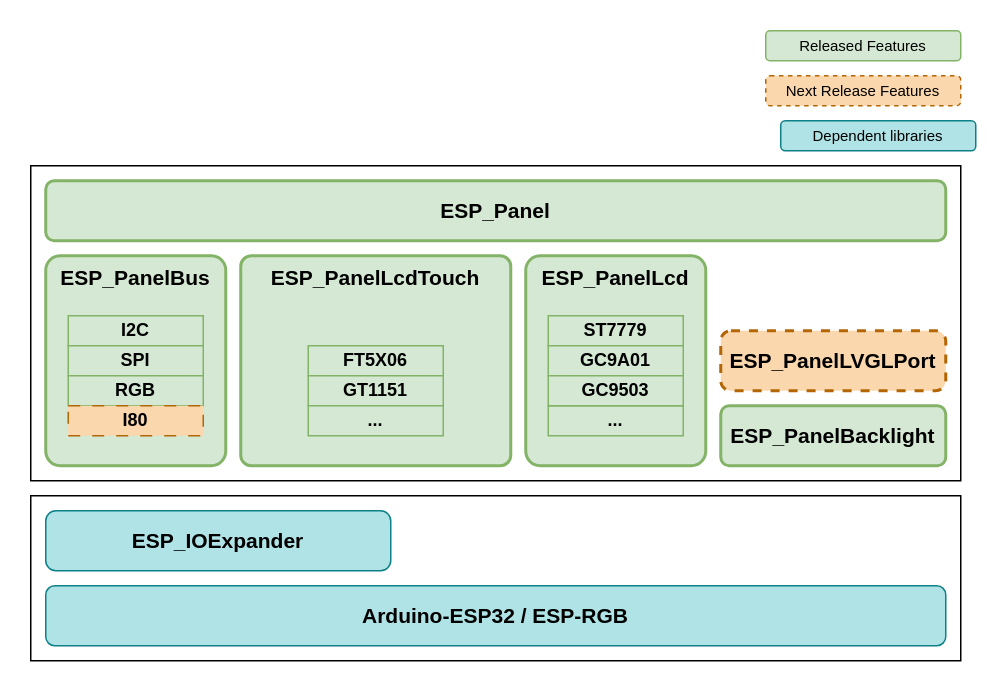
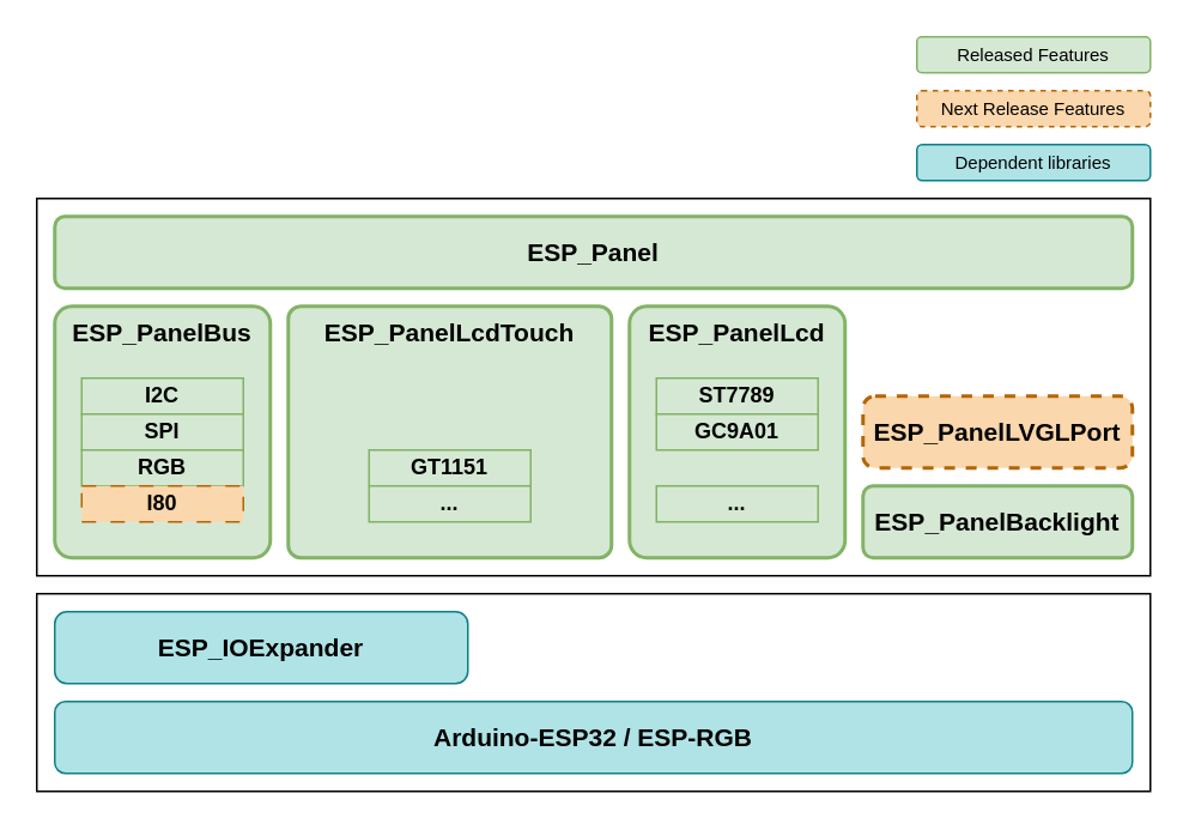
  <mxCell id="0" />
  <mxCell id="1" parent="0" />
  <mxCell id="2" value="" style="rounded=0;whiteSpace=wrap;html=1;labelBackgroundColor=none;fillColor=none;strokeColor=#000000;fontColor=#000000;fontSize=14;verticalAlign=top;" parent="1" vertex="1"><mxGeometry x="20" y="330" width="620" height="110" as="geometry" /></mxCell>
  <mxCell id="3" value="" style="rounded=0;whiteSpace=wrap;html=1;labelBackgroundColor=none;fillColor=none;strokeColor=#000000;fontColor=#000000;fontSize=14;verticalAlign=top;" parent="1" vertex="1"><mxGeometry x="20" y="110" width="620" height="210" as="geometry" /></mxCell>
  <mxCell id="4" value="&lt;b style=&quot;font-size: 14px;&quot;&gt;Arduino-ESP32 / ESP-RGB&lt;/b&gt;" style="rounded=1;whiteSpace=wrap;html=1;labelBackgroundColor=none;fillColor=#b0e3e6;strokeColor=#0e8088;fontColor=#000000;fontSize=14;" parent="1" vertex="1"><mxGeometry x="30" y="390" width="600" height="40" as="geometry" /></mxCell>
  <mxCell id="5" value="&lt;b style=&quot;font-size: 14px;&quot;&gt;ESP_PanelBus&lt;/b&gt;" style="rounded=1;whiteSpace=wrap;html=1;verticalAlign=top;fillColor=#d5e8d4;strokeColor=#82b366;fontColor=#000000;fontSize=14;gradientColor=none;arcSize=8;strokeWidth=2;" parent="1" vertex="1"><mxGeometry x="30" y="170" width="120" height="140" as="geometry" /></mxCell>
  <mxCell id="6" value="&lt;b&gt;I2C&lt;/b&gt;" style="rounded=0;whiteSpace=wrap;html=1;verticalAlign=middle;fillColor=#D5E8D4;strokeColor=#82B366;fontColor=#000000;" parent="1" vertex="1"><mxGeometry x="45" y="210" width="90" height="20" as="geometry" /></mxCell>
  <mxCell id="7" value="&lt;b&gt;SPI&lt;/b&gt;" style="rounded=0;whiteSpace=wrap;html=1;verticalAlign=middle;fillColor=#D5E8D4;strokeColor=#82B366;fontColor=#000000;" parent="1" vertex="1"><mxGeometry x="45" y="230" width="90" height="20" as="geometry" /></mxCell>
  <mxCell id="8" value="&lt;b&gt;RGB&lt;br&gt;&lt;/b&gt;" style="rounded=0;whiteSpace=wrap;html=1;verticalAlign=middle;fillColor=#d5e8d4;strokeColor=#82b366;fontColor=#000000;" parent="1" vertex="1"><mxGeometry x="45" y="250" width="90" height="20" as="geometry" /></mxCell>
  <mxCell id="9" value="&lt;b style=&quot;font-size: 14px;&quot;&gt;ESP_PanelLcdTouch&lt;/b&gt;" style="rounded=1;whiteSpace=wrap;html=1;verticalAlign=top;fillColor=#d5e8d4;strokeColor=#82b366;fontColor=#000000;fontSize=14;gradientColor=none;arcSize=5;strokeWidth=2;" parent="1" vertex="1"><mxGeometry x="160" y="170" width="180" height="140" as="geometry" /></mxCell>
- <mxCell id="10" value="&lt;b&gt;FT5X06&lt;/b&gt;" style="rounded=0;whiteSpace=wrap;html=1;verticalAlign=middle;fillColor=#D5E8D4;strokeColor=#82B366;fontColor=#000000;" parent="1" vertex="1"><mxGeometry x="205" y="230" width="90" height="20" as="geometry" /></mxCell>
  <mxCell id="11" value="&lt;b&gt;GT1151&lt;br&gt;&lt;/b&gt;" style="rounded=0;whiteSpace=wrap;html=1;verticalAlign=middle;fillColor=#D5E8D4;strokeColor=#82B366;fontColor=#000000;" parent="1" vertex="1"><mxGeometry x="205" y="250" width="90" height="20" as="geometry" /></mxCell>
  <mxCell id="12" value="&lt;b&gt;...&lt;br&gt;&lt;/b&gt;" style="rounded=0;whiteSpace=wrap;html=1;verticalAlign=middle;fillColor=#D5E8D4;strokeColor=#82B366;fontColor=#000000;" parent="1" vertex="1"><mxGeometry x="205" y="270" width="90" height="20" as="geometry" /></mxCell>
  <mxCell id="13" value="&lt;b style=&quot;font-size: 14px;&quot;&gt;ESP_PanelBacklight&lt;/b&gt;" style="rounded=1;whiteSpace=wrap;html=1;verticalAlign=middle;fillColor=#d5e8d4;strokeColor=#82b366;fontColor=#000000;fontSize=14;gradientColor=none;arcSize=14;strokeWidth=2;" parent="1" vertex="1"><mxGeometry x="480" y="270" width="150" height="40" as="geometry" /></mxCell>
  <mxCell id="14" value="&lt;b style=&quot;font-size: 14px;&quot;&gt;ESP_PanelLVGLPort&lt;/b&gt;" style="rounded=1;whiteSpace=wrap;html=1;verticalAlign=middle;fillColor=#fad7ac;strokeColor=#b46504;fontSize=14;arcSize=17;dashed=1;strokeWidth=2;fontColor=#000000;" parent="1" vertex="1"><mxGeometry x="480" y="220" width="150" height="40" as="geometry" /></mxCell>
  <mxCell id="15" value="&lt;b style=&quot;font-size: 14px;&quot;&gt;ESP_Panel&lt;/b&gt;" style="rounded=1;whiteSpace=wrap;html=1;verticalAlign=middle;fillColor=#d5e8d4;strokeColor=#82b366;fontColor=#000000;fontSize=14;gradientColor=none;arcSize=14;strokeWidth=2;" parent="1" vertex="1"><mxGeometry x="30" y="120" width="600" height="40" as="geometry" /></mxCell>
  <mxCell id="16" value="&lt;span style=&quot;&quot;&gt;&lt;font style=&quot;font-size: 10px;&quot;&gt;Released Features&lt;/font&gt;&lt;/span&gt;" style="rounded=1;whiteSpace=wrap;html=1;verticalAlign=middle;fillColor=#d5e8d4;strokeColor=#82b366;fontColor=#000000;fontSize=11;gradientColor=none;arcSize=14;fontStyle=0" parent="1" vertex="1"><mxGeometry x="510" y="20" width="130" height="20" as="geometry" /></mxCell>
  <mxCell id="17" value="&lt;span style=&quot;font-size: 10px;&quot;&gt;Next Release Features&lt;/span&gt;" style="rounded=1;whiteSpace=wrap;html=1;verticalAlign=middle;fillColor=#fad7ac;strokeColor=#b46504;fontSize=10;arcSize=14;fontColor=#000000;dashed=1;fontStyle=0" parent="1" vertex="1"><mxGeometry x="510" y="50" width="130" height="20" as="geometry" /></mxCell>
- <mxCell id="18" value="Dependent libraries" style="rounded=1;whiteSpace=wrap;html=1;labelBackgroundColor=none;fillColor=#b0e3e6;strokeColor=#0e8088;fontColor=#000000;fontSize=10;fontStyle=0" parent="1" vertex="1"><mxGeometry x="520" y="80" width="130" height="20" as="geometry" /></mxCell>
+ <mxCell id="18" value="Dependent libraries" style="rounded=1;whiteSpace=wrap;html=1;labelBackgroundColor=none;fillColor=#b0e3e6;strokeColor=#0e8088;fontColor=#000000;fontSize=10;fontStyle=0" parent="1" vertex="1"><mxGeometry x="510" y="80" width="130" height="20" as="geometry" /></mxCell>
  <mxCell id="19" value="&lt;b style=&quot;font-size: 14px;&quot;&gt;ESP_PanelLcd&lt;/b&gt;" style="rounded=1;whiteSpace=wrap;html=1;verticalAlign=top;fillColor=#d5e8d4;strokeColor=#82b366;fontColor=#000000;fontSize=14;gradientColor=none;arcSize=8;strokeWidth=2;" parent="1" vertex="1"><mxGeometry x="350" y="170" width="120" height="140" as="geometry" /></mxCell>
- <mxCell id="20" value="&lt;b&gt;ST7779&lt;/b&gt;" style="rounded=0;whiteSpace=wrap;html=1;verticalAlign=middle;fillColor=#D5E8D4;strokeColor=#82B366;fontColor=#000000;" parent="1" vertex="1"><mxGeometry x="365" y="210" width="90" height="20" as="geometry" /></mxCell>
+ <mxCell id="20" value="&lt;b&gt;ST7789&lt;/b&gt;" style="rounded=0;whiteSpace=wrap;html=1;verticalAlign=middle;fillColor=#D5E8D4;strokeColor=#82B366;fontColor=#000000;" parent="1" vertex="1"><mxGeometry x="365" y="210" width="90" height="20" as="geometry" /></mxCell>
  <mxCell id="21" value="&lt;b&gt;GC9A01&lt;br&gt;&lt;/b&gt;" style="rounded=0;whiteSpace=wrap;html=1;verticalAlign=middle;fillColor=#D5E8D4;strokeColor=#82B366;fontColor=#000000;" parent="1" vertex="1"><mxGeometry x="365" y="230" width="90" height="20" as="geometry" /></mxCell>
  <mxCell id="22" value="&lt;b&gt;...&lt;br&gt;&lt;/b&gt;" style="rounded=0;whiteSpace=wrap;html=1;verticalAlign=middle;fillColor=#D5E8D4;strokeColor=#82B366;fontColor=#000000;" parent="1" vertex="1"><mxGeometry x="365" y="270" width="90" height="20" as="geometry" /></mxCell>
  <mxCell id="23" value="&lt;b style=&quot;font-size: 14px;&quot;&gt;ESP_IOExpander&lt;/b&gt;" style="rounded=1;whiteSpace=wrap;html=1;verticalAlign=middle;fillColor=#b0e3e6;strokeColor=#0e8088;fontSize=14;arcSize=17;strokeWidth=1;fontColor=#000000;" parent="1" vertex="1"><mxGeometry x="30" y="340" width="230" height="40" as="geometry" /></mxCell>
- <mxCell id="24" value="&lt;b&gt;GC9503&lt;/b&gt;" style="rounded=0;whiteSpace=wrap;html=1;verticalAlign=middle;fillColor=#D5E8D4;strokeColor=#82B366;fontColor=#000000;" parent="1" vertex="1"><mxGeometry x="365" y="250" width="90" height="20" as="geometry" /></mxCell>
  <mxCell id="25" value="&lt;b&gt;I80&lt;br&gt;&lt;/b&gt;" style="rounded=0;whiteSpace=wrap;html=1;verticalAlign=middle;fillColor=#fad7ac;strokeColor=#b46504;fontColor=#000000;dashed=1;dashPattern=8 8;" parent="1" vertex="1"><mxGeometry x="45" y="270" width="90" height="20" as="geometry" /></mxCell>
